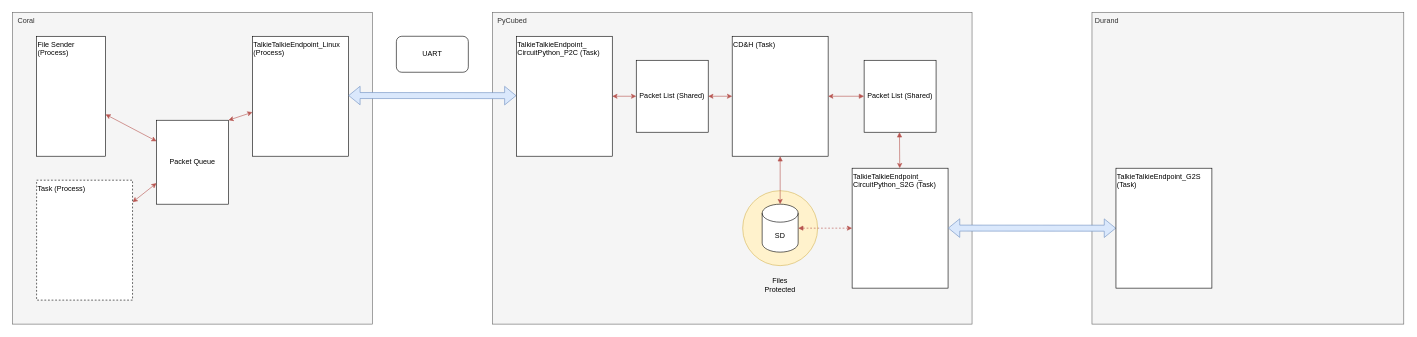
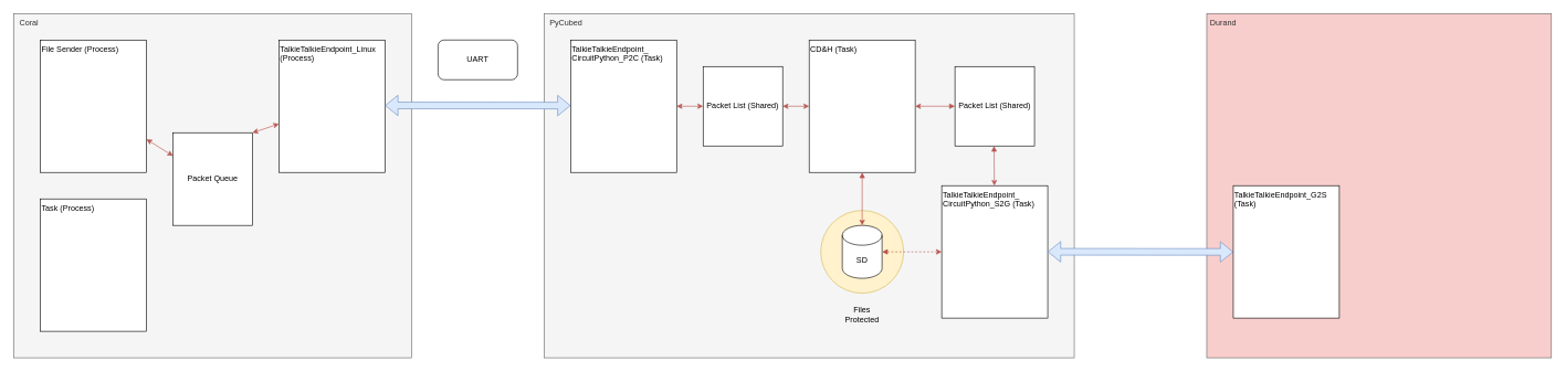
  <mxCell id="0" />
  <mxCell id="1" parent="0" />
  <mxCell id="2" value="&amp;nbsp; PyCubed" style="rounded=0;whiteSpace=wrap;html=1;verticalAlign=top;align=left;fillColor=#f5f5f5;fontColor=#333333;strokeColor=#666666;" parent="1" vertex="1"><mxGeometry x="820" y="20" width="800" height="520" as="geometry" /></mxCell>
  <mxCell id="3" value="" style="ellipse;whiteSpace=wrap;html=1;aspect=fixed;fillColor=#fff2cc;strokeColor=#d6b656;" parent="1" vertex="1"><mxGeometry x="1237.5" y="317.5" width="125" height="125" as="geometry" /></mxCell>
  <mxCell id="4" value="&amp;nbsp; Coral" style="rounded=0;whiteSpace=wrap;html=1;align=left;verticalAlign=top;fillColor=#f5f5f5;fontColor=#333333;strokeColor=#666666;" parent="1" vertex="1"><mxGeometry x="20" y="20" width="600" height="520" as="geometry" /></mxCell>
  <mxCell id="5" style="edgeStyle=none;rounded=0;orthogonalLoop=1;jettySize=auto;html=1;entryX=1;entryY=0;entryDx=0;entryDy=0;startArrow=classic;startFill=1;fillColor=#f8cecc;strokeColor=#b85450;" parent="1" source="6" target="9" edge="1"><mxGeometry relative="1" as="geometry" /></mxCell>
  <mxCell id="6" value="TalkieTalkieEndpoint_Linux (Process)" style="rounded=0;whiteSpace=wrap;html=1;align=left;horizontal=1;verticalAlign=top;" parent="1" vertex="1"><mxGeometry x="420" y="60" width="160" height="200" as="geometry" /></mxCell>
  <mxCell id="7" style="rounded=0;orthogonalLoop=1;jettySize=auto;html=1;entryX=0;entryY=0.25;entryDx=0;entryDy=0;startArrow=classic;startFill=1;fillColor=#f8cecc;strokeColor=#b85450;" parent="1" source="8" target="9" edge="1"><mxGeometry relative="1" as="geometry" /></mxCell>
- <mxCell id="8" value="File Sender (Process)" style="rounded=0;whiteSpace=wrap;html=1;align=left;horizontal=1;verticalAlign=top;" parent="1" vertex="1"><mxGeometry x="60" y="60" width="115" height="200" as="geometry" /></mxCell>
+ <mxCell id="8" value="File Sender (Process)" style="rounded=0;whiteSpace=wrap;html=1;align=left;horizontal=1;verticalAlign=top;" parent="1" vertex="1"><mxGeometry x="60" y="60" width="160" height="200" as="geometry" /></mxCell>
  <mxCell id="9" value="Packet Queue" style="rounded=0;whiteSpace=wrap;html=1;" parent="1" vertex="1"><mxGeometry x="260" y="200" width="120" height="140" as="geometry" /></mxCell>
- <mxCell id="10" style="rounded=0;orthogonalLoop=1;jettySize=auto;html=1;entryX=0;entryY=0.75;entryDx=0;entryDy=0;startArrow=classic;startFill=1;fillColor=#f8cecc;strokeColor=#b85450;" parent="1" source="11" target="9" edge="1"><mxGeometry relative="1" as="geometry" /></mxCell>
- <mxCell id="11" value="Task (Process)" style="rounded=0;whiteSpace=wrap;html=1;align=left;verticalAlign=top;dashed=1;" parent="1" vertex="1"><mxGeometry x="60" y="300" width="160" height="200" as="geometry" /></mxCell>
+ <mxCell id="11" value="Task (Process)" style="rounded=0;whiteSpace=wrap;html=1;align=left;verticalAlign=top;" parent="1" vertex="1"><mxGeometry x="60" y="300" width="160" height="200" as="geometry" /></mxCell>
  <mxCell id="12" value="" style="shape=flexArrow;endArrow=classic;html=1;rounded=0;exitX=1;exitY=0.5;exitDx=0;exitDy=0;startArrow=block;fillColor=#dae8fc;strokeColor=#6c8ebf;" parent="1" edge="1"><mxGeometry width="50" height="50" relative="1" as="geometry"><mxPoint x="580" y="158.82" as="sourcePoint" /><mxPoint x="860" y="159" as="targetPoint" /></mxGeometry></mxCell>
  <mxCell id="13" style="edgeStyle=orthogonalEdgeStyle;rounded=0;orthogonalLoop=1;jettySize=auto;html=1;entryX=0;entryY=0.5;entryDx=0;entryDy=0;fillColor=#f8cecc;strokeColor=#b85450;startArrow=classic;startFill=1;" parent="1" source="14" target="26" edge="1"><mxGeometry relative="1" as="geometry" /></mxCell>
  <mxCell id="14" value="TalkieTalkieEndpoint_&lt;br&gt;CircuitPython_P2C (Task)" style="rounded=0;whiteSpace=wrap;html=1;align=left;horizontal=1;verticalAlign=top;" parent="1" vertex="1"><mxGeometry x="860" y="60" width="160" height="200" as="geometry" /></mxCell>
  <mxCell id="15" style="edgeStyle=orthogonalEdgeStyle;rounded=0;orthogonalLoop=1;jettySize=auto;html=1;entryX=1;entryY=0.5;entryDx=0;entryDy=0;fillColor=#f8cecc;strokeColor=#b85450;startArrow=classic;startFill=1;" parent="1" source="16" target="26" edge="1"><mxGeometry relative="1" as="geometry" /></mxCell>
  <mxCell id="16" value="CD&amp;amp;H (Task)" style="rounded=0;whiteSpace=wrap;html=1;align=left;horizontal=1;verticalAlign=top;" parent="1" vertex="1"><mxGeometry x="1220" y="60" width="160" height="200" as="geometry" /></mxCell>
  <mxCell id="17" value="SD" style="shape=cylinder3;whiteSpace=wrap;html=1;boundedLbl=1;backgroundOutline=1;size=15;rounded=0;" parent="1" vertex="1"><mxGeometry x="1270" y="340" width="60" height="80" as="geometry" /></mxCell>
  <mxCell id="18" value="TalkieTalkieEndpoint_&lt;br&gt;CircuitPython_S2G (Task)" style="rounded=0;whiteSpace=wrap;html=1;align=left;horizontal=1;verticalAlign=top;" parent="1" vertex="1"><mxGeometry x="1420" y="280" width="160" height="200" as="geometry" /></mxCell>
  <mxCell id="19" value="" style="endArrow=classic;html=1;rounded=0;exitX=1;exitY=0.5;exitDx=0;exitDy=0;startArrow=block;entryX=0;entryY=0.5;entryDx=0;entryDy=0;fillColor=#f8cecc;strokeColor=#b85450;exitPerimeter=0;dashed=1;" parent="1" source="17" target="18" edge="1"><mxGeometry width="50" height="50" relative="1" as="geometry"><mxPoint x="1380" y="379" as="sourcePoint" /><mxPoint x="1500" y="379" as="targetPoint" /></mxGeometry></mxCell>
  <mxCell id="20" value="" style="endArrow=classic;html=1;rounded=0;startArrow=block;exitX=0.5;exitY=1;exitDx=0;exitDy=0;entryX=0.5;entryY=0;entryDx=0;entryDy=0;entryPerimeter=0;fillColor=#f8cecc;strokeColor=#b85450;" parent="1" source="16" target="17" edge="1"><mxGeometry width="50" height="50" relative="1" as="geometry"><mxPoint x="1210" y="310" as="sourcePoint" /><mxPoint x="1330" y="310" as="targetPoint" /></mxGeometry></mxCell>
  <mxCell id="21" value="UART" style="rounded=1;whiteSpace=wrap;html=1;" parent="1" vertex="1"><mxGeometry x="660" y="60" width="120" height="60" as="geometry" /></mxCell>
- <mxCell id="22" value="&amp;nbsp;Durand" style="rounded=0;whiteSpace=wrap;html=1;align=left;verticalAlign=top;fillColor=#f5f5f5;fontColor=#333333;strokeColor=#666666;" parent="1" vertex="1"><mxGeometry x="1820" y="20" width="520" height="520" as="geometry" /></mxCell>
+ <mxCell id="22" value="&amp;nbsp;Durand" style="rounded=0;whiteSpace=wrap;html=1;align=left;verticalAlign=top;fillColor=#f8cecc;fontColor=#333333;strokeColor=#666666;" parent="1" vertex="1"><mxGeometry x="1820" y="20" width="520" height="520" as="geometry" /></mxCell>
  <mxCell id="23" value="" style="shape=flexArrow;endArrow=classic;html=1;rounded=0;exitX=1;exitY=0.5;exitDx=0;exitDy=0;startArrow=block;fillColor=#dae8fc;strokeColor=#6c8ebf;" parent="1" edge="1"><mxGeometry width="50" height="50" relative="1" as="geometry"><mxPoint x="1580" y="379.88" as="sourcePoint" /><mxPoint x="1860" y="380.06" as="targetPoint" /></mxGeometry></mxCell>
  <mxCell id="24" value="TalkieTalkieEndpoint_G2S (Task)" style="rounded=0;whiteSpace=wrap;html=1;align=left;horizontal=1;verticalAlign=top;" parent="1" vertex="1"><mxGeometry x="1860" y="280" width="160" height="200" as="geometry" /></mxCell>
  <mxCell id="25" value="Packet List (Shared)" style="rounded=0;whiteSpace=wrap;html=1;" parent="1" vertex="1"><mxGeometry x="1440" y="100" width="120" height="120" as="geometry" /></mxCell>
  <mxCell id="26" value="Packet List (Shared)" style="rounded=0;whiteSpace=wrap;html=1;" parent="1" vertex="1"><mxGeometry x="1060" y="100" width="120" height="120" as="geometry" /></mxCell>
  <mxCell id="27" value="" style="endArrow=classic;html=1;rounded=0;startArrow=block;entryX=0.5;entryY=0;entryDx=0;entryDy=0;entryPerimeter=0;fillColor=#f8cecc;strokeColor=#b85450;" parent="1" edge="1"><mxGeometry width="50" height="50" relative="1" as="geometry"><mxPoint x="1499" y="220" as="sourcePoint" /><mxPoint x="1499.41" y="280" as="targetPoint" /></mxGeometry></mxCell>
  <mxCell id="28" value="" style="endArrow=classic;html=1;rounded=0;startArrow=block;entryX=1;entryY=0.5;entryDx=0;entryDy=0;fillColor=#f8cecc;strokeColor=#b85450;exitX=0;exitY=0.5;exitDx=0;exitDy=0;" parent="1" source="25" target="16" edge="1"><mxGeometry width="50" height="50" relative="1" as="geometry"><mxPoint x="1380" y="115" as="sourcePoint" /><mxPoint x="1380.41" y="175" as="targetPoint" /></mxGeometry></mxCell>
  <mxCell id="29" value="Files Protected" style="text;html=1;strokeColor=none;fillColor=none;align=center;verticalAlign=middle;whiteSpace=wrap;rounded=0;" parent="1" vertex="1"><mxGeometry x="1270" y="460" width="60" height="30" as="geometry" /></mxCell>
